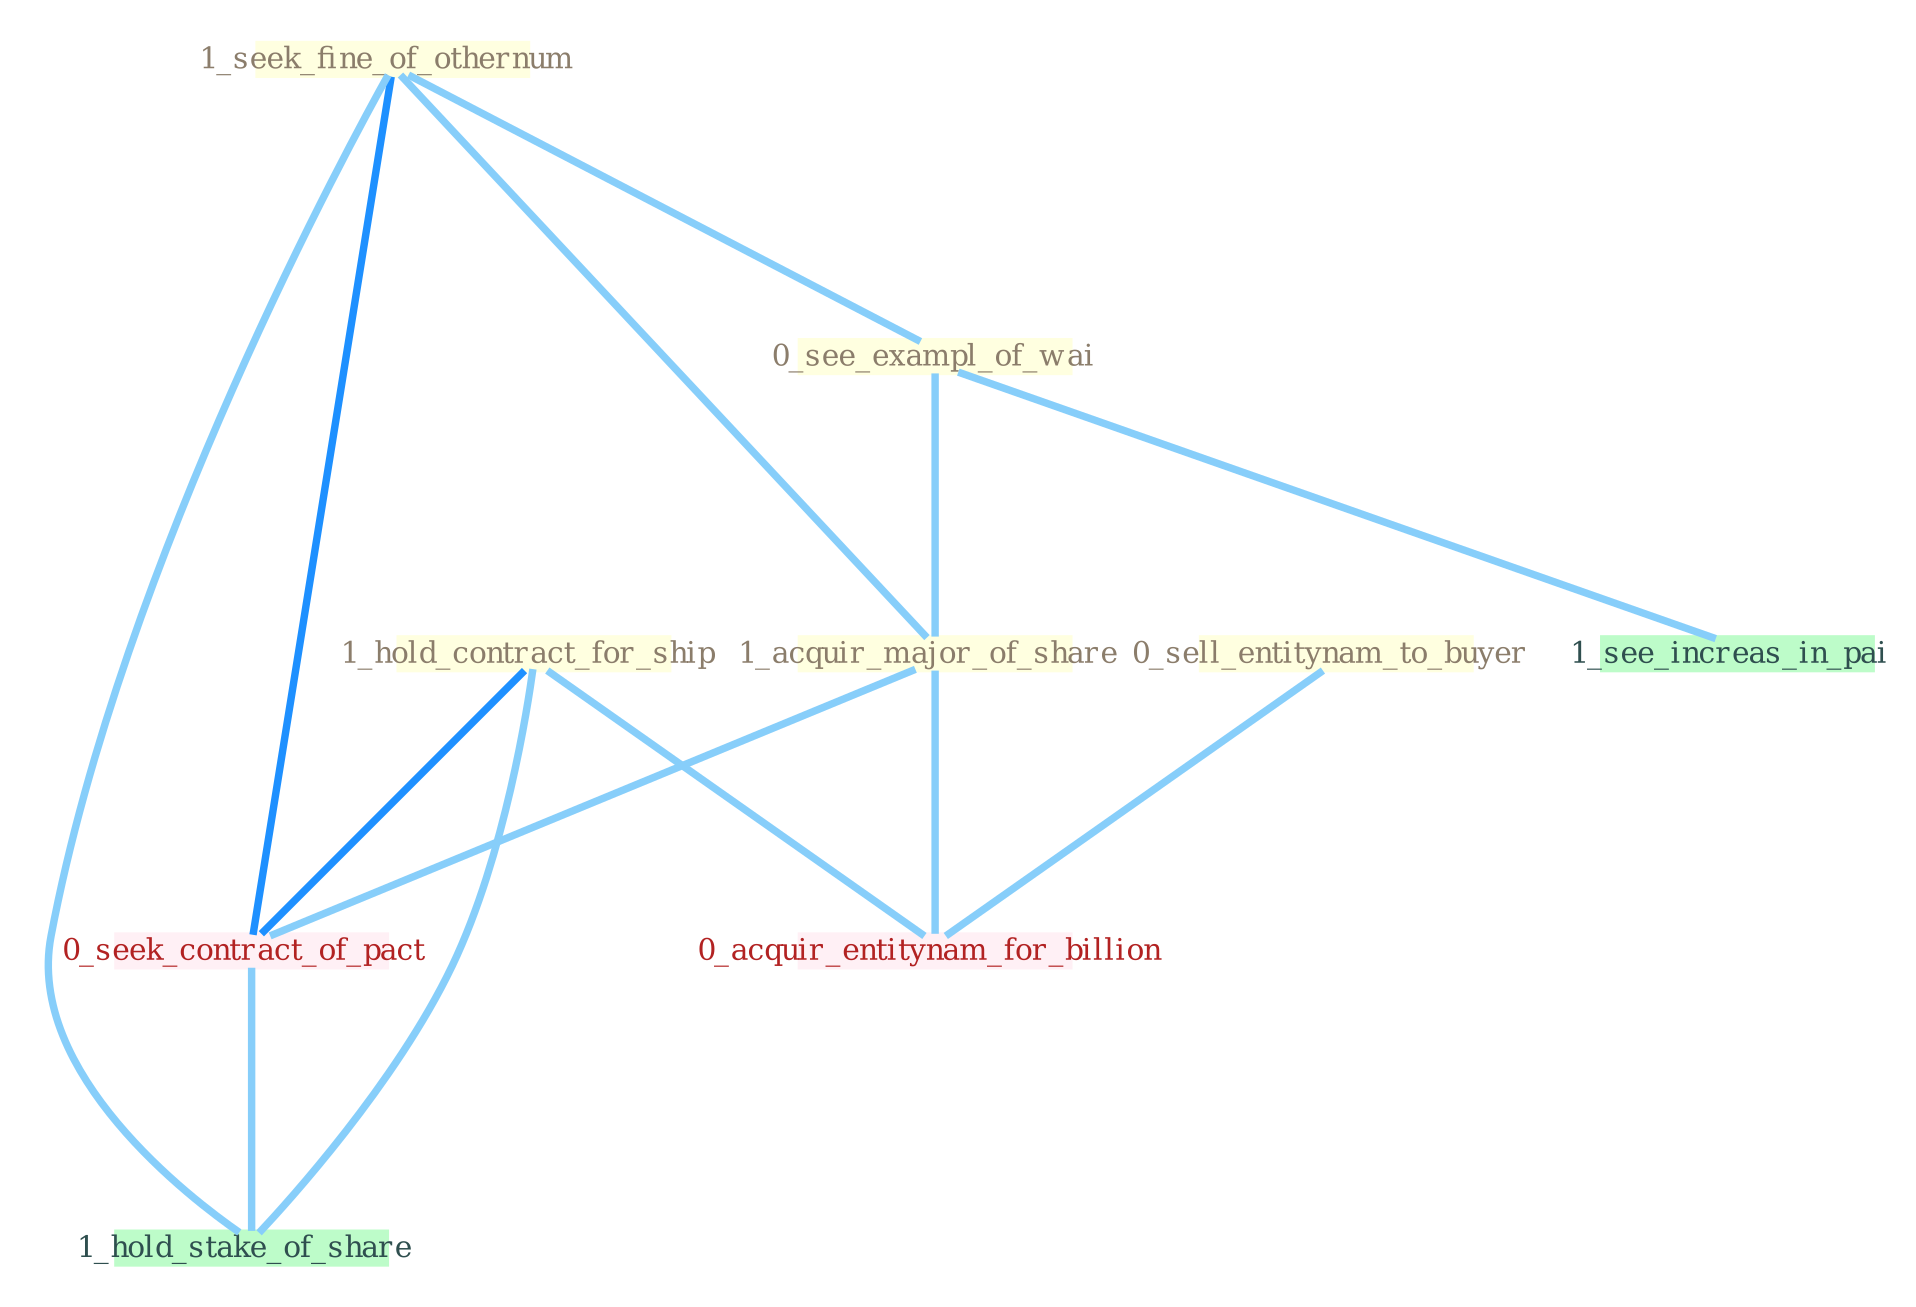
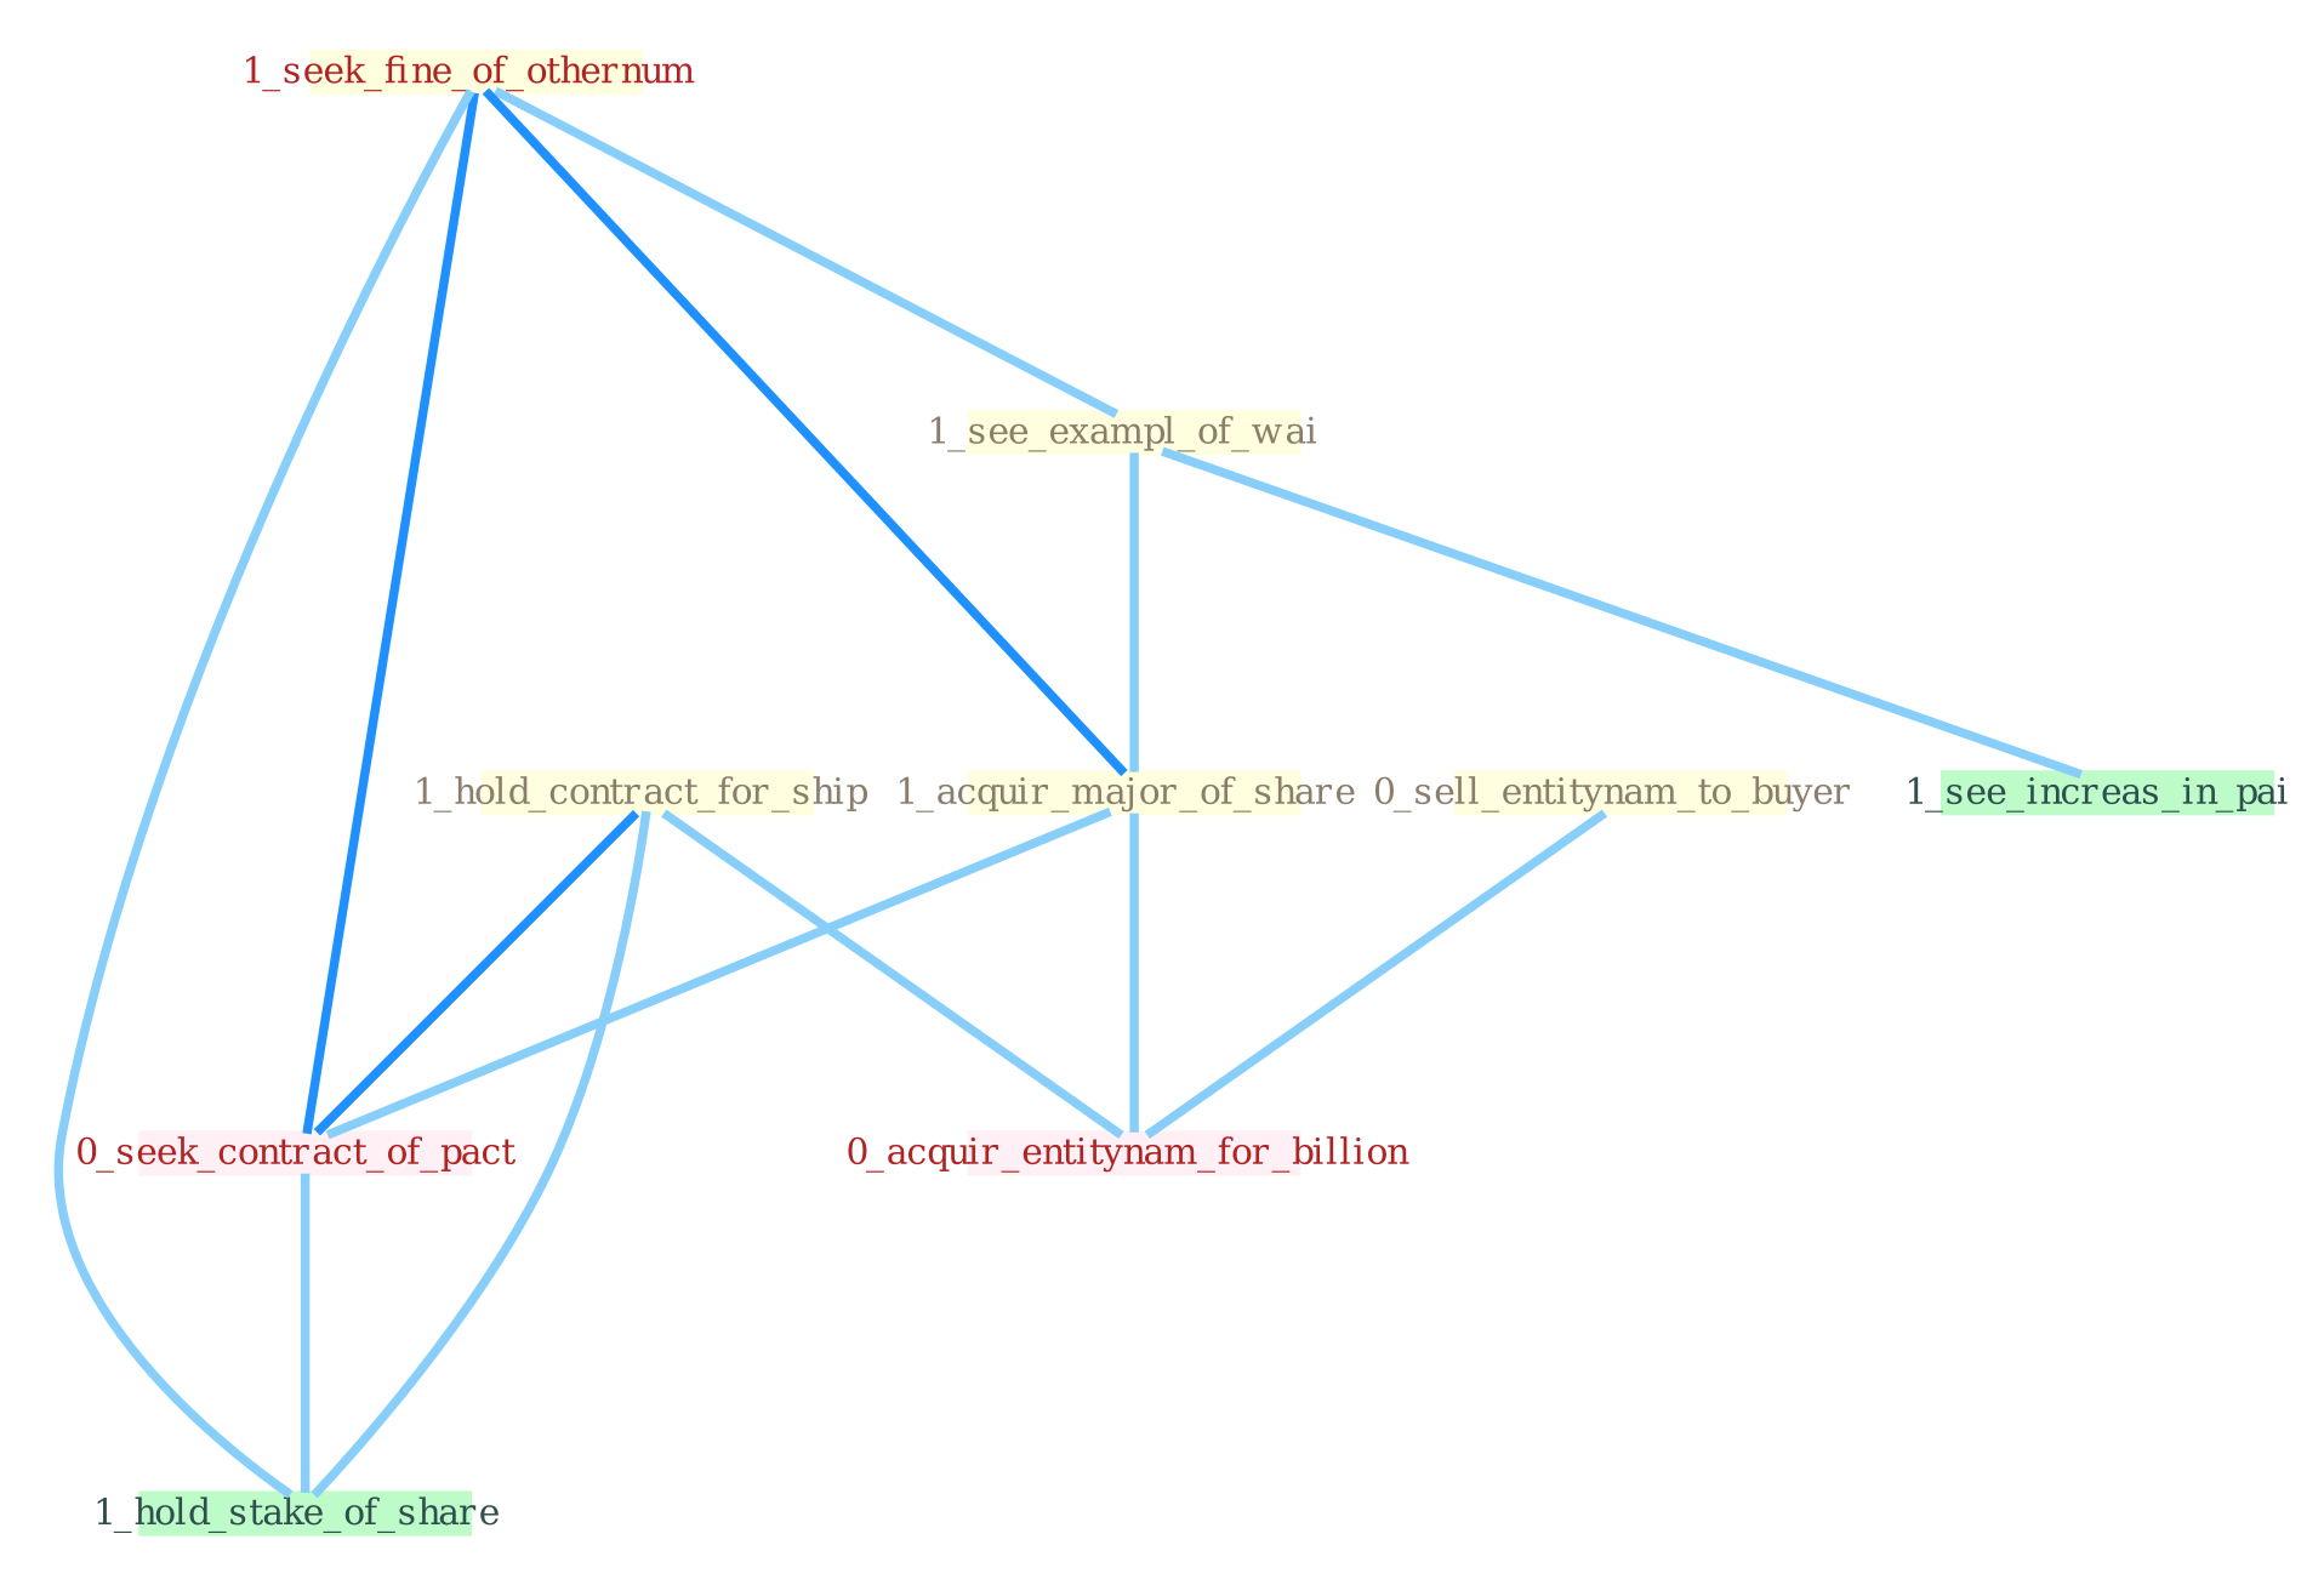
  graph {
    node [color="#ffffe0" fixedsize=true fontcolor="#8b7d6b" fontsize=4 shape=polygon style=filled]
    edge [color="#87cefa" w=1]
-   "1_seek_fine_of_othernum " [height=.06 width=.5]
-   "1_see_exampl_of_wai " [height=.06 width=.5 label="0_see_exampl_of_wai"]
+   "1_seek_fine_of_othernum " [fontcolor="#b22222" height=.06 width=.5]
+   "1_see_exampl_of_wai " [height=.06 width=.5]
    "1_acquir_major_of_share " [height=.06 width=.5]
    "0_sell_entitynam_to_buyer " [height=.06 width=.5]
    "1_hold_contract_for_ship " [height=.06 width=.5]
    "0_seek_contract_of_pact " [color="#fff0f5" fontcolor="#b22222" height=.06 width=.5]
    "0_acquir_entitynam_for_billion " [color="#fff0f5" fontcolor="#b22222" height=.06 width=.5]
    "1_hold_stake_of_share " [color="#BDFCC9" fontcolor="#2f4f4f" height=.06 width=.5]
    "1_see_increas_in_pai " [color="#BDFCC9" fontcolor="#2f4f4f" height=.06 width=.5]
    subgraph sub_1 {
      "1_seek_fine_of_othernum "
      "1_see_exampl_of_wai "
      "1_acquir_major_of_share "
      "0_sell_entitynam_to_buyer "
      "1_hold_contract_for_ship "
    }
    subgraph sub_2 {
      "0_seek_contract_of_pact "
      "0_acquir_entitynam_for_billion "
    }
    "1_seek_fine_of_othernum " -- "1_see_exampl_of_wai "
-   "1_seek_fine_of_othernum " -- "1_acquir_major_of_share "
+   "1_seek_fine_of_othernum " -- "1_acquir_major_of_share " [color="#1e90ff"]
    "1_seek_fine_of_othernum " -- "0_seek_contract_of_pact " [color="#1e90ff" w=2]
    "1_seek_fine_of_othernum " -- "1_hold_stake_of_share "
    "1_see_exampl_of_wai " -- "1_acquir_major_of_share "
    "1_see_exampl_of_wai " -- "1_see_increas_in_pai "
    "1_acquir_major_of_share " -- "0_seek_contract_of_pact "
    "1_acquir_major_of_share " -- "0_acquir_entitynam_for_billion "
    "0_sell_entitynam_to_buyer " -- "0_acquir_entitynam_for_billion "
    "1_hold_contract_for_ship " -- "0_seek_contract_of_pact " [color="#1e90ff"]
    "1_hold_contract_for_ship " -- "0_acquir_entitynam_for_billion "
    "1_hold_contract_for_ship " -- "1_hold_stake_of_share "
    "0_seek_contract_of_pact " -- "1_hold_stake_of_share "
  }
